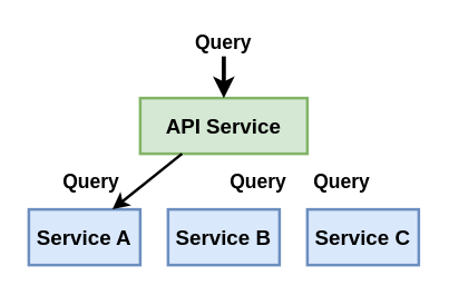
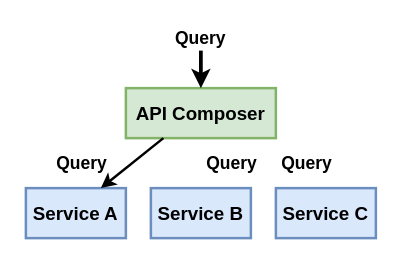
  <mxCell id="0" />
  <mxCell id="1" parent="0" />
- <mxCell id="2" value="&lt;font style=&quot;font-size: 15px&quot;&gt;&lt;b&gt;API Service&lt;/b&gt;&lt;/font&gt;" style="rounded=0;whiteSpace=wrap;html=1;strokeWidth=2;fillColor=#d5e8d4;strokeColor=#82b366;" vertex="1" parent="1"><mxGeometry x="100" y="70" width="120" height="40" as="geometry" /></mxCell>
+ <mxCell id="2" value="&lt;font style=&quot;font-size: 15px&quot;&gt;&lt;b&gt;API Composer&lt;/b&gt;&lt;/font&gt;" style="rounded=0;whiteSpace=wrap;html=1;strokeWidth=2;fillColor=#d5e8d4;strokeColor=#82b366;" vertex="1" parent="1"><mxGeometry x="100" y="70" width="120" height="40" as="geometry" /></mxCell>
  <mxCell id="3" value="" style="endArrow=classic;html=1;strokeWidth=3;entryX=0.5;entryY=0;entryDx=0;entryDy=0;" edge="1" parent="1" target="2"><mxGeometry width="50" height="50" relative="1" as="geometry"><mxPoint x="160" y="40" as="sourcePoint" /><mxPoint x="500" y="180" as="targetPoint" /></mxGeometry></mxCell>
  <mxCell id="4" value="&lt;font style=&quot;font-size: 14px&quot;&gt;&lt;b&gt;Query&lt;/b&gt;&lt;/font&gt;" style="text;html=1;strokeColor=none;fillColor=none;align=center;verticalAlign=middle;whiteSpace=wrap;rounded=0;" vertex="1" parent="1"><mxGeometry x="125" y="20" width="70" height="20" as="geometry" /></mxCell>
  <mxCell id="5" value="&lt;font style=&quot;font-size: 15px&quot;&gt;&lt;b&gt;Service A&lt;/b&gt;&lt;/font&gt;" style="rounded=0;whiteSpace=wrap;html=1;strokeWidth=2;fillColor=#dae8fc;strokeColor=#6c8ebf;" vertex="1" parent="1"><mxGeometry x="20" y="150" width="80" height="40" as="geometry" /></mxCell>
  <mxCell id="6" value="&lt;font style=&quot;font-size: 15px&quot;&gt;&lt;b&gt;Service B&lt;/b&gt;&lt;/font&gt;" style="rounded=0;whiteSpace=wrap;html=1;strokeWidth=2;fillColor=#dae8fc;strokeColor=#6c8ebf;" vertex="1" parent="1"><mxGeometry x="120" y="150" width="80" height="40" as="geometry" /></mxCell>
  <mxCell id="7" value="&lt;font style=&quot;font-size: 15px&quot;&gt;&lt;b&gt;Service C&lt;/b&gt;&lt;/font&gt;" style="rounded=0;whiteSpace=wrap;html=1;strokeWidth=2;fillColor=#dae8fc;strokeColor=#6c8ebf;" vertex="1" parent="1"><mxGeometry x="220" y="150" width="80" height="40" as="geometry" /></mxCell>
  <mxCell id="8" value="" style="endArrow=classic;html=1;strokeWidth=2;exitX=0.25;exitY=1;exitDx=0;exitDy=0;entryX=0.75;entryY=0;entryDx=0;entryDy=0;" edge="1" parent="1" source="2" target="5"><mxGeometry width="50" height="50" relative="1" as="geometry"><mxPoint x="450" y="230" as="sourcePoint" /><mxPoint x="500" y="180" as="targetPoint" /></mxGeometry></mxCell>
  <mxCell id="9" value="&lt;font style=&quot;font-size: 14px&quot;&gt;&lt;b&gt;Query&lt;/b&gt;&lt;/font&gt;" style="text;html=1;strokeColor=none;fillColor=none;align=center;verticalAlign=middle;whiteSpace=wrap;rounded=0;" vertex="1" parent="1"><mxGeometry x="210" y="120" width="70" height="20" as="geometry" /></mxCell>
  <mxCell id="10" value="&lt;font style=&quot;font-size: 14px&quot;&gt;&lt;b&gt;Query&lt;/b&gt;&lt;/font&gt;" style="text;html=1;strokeColor=none;fillColor=none;align=center;verticalAlign=middle;whiteSpace=wrap;rounded=0;" vertex="1" parent="1"><mxGeometry x="150" y="120" width="70" height="20" as="geometry" /></mxCell>
  <mxCell id="11" value="&lt;font style=&quot;font-size: 14px&quot;&gt;&lt;b&gt;Query&lt;/b&gt;&lt;/font&gt;" style="text;html=1;strokeColor=none;fillColor=none;align=center;verticalAlign=middle;whiteSpace=wrap;rounded=0;" vertex="1" parent="1"><mxGeometry x="40" y="120" width="50" height="20" as="geometry" /></mxCell>
